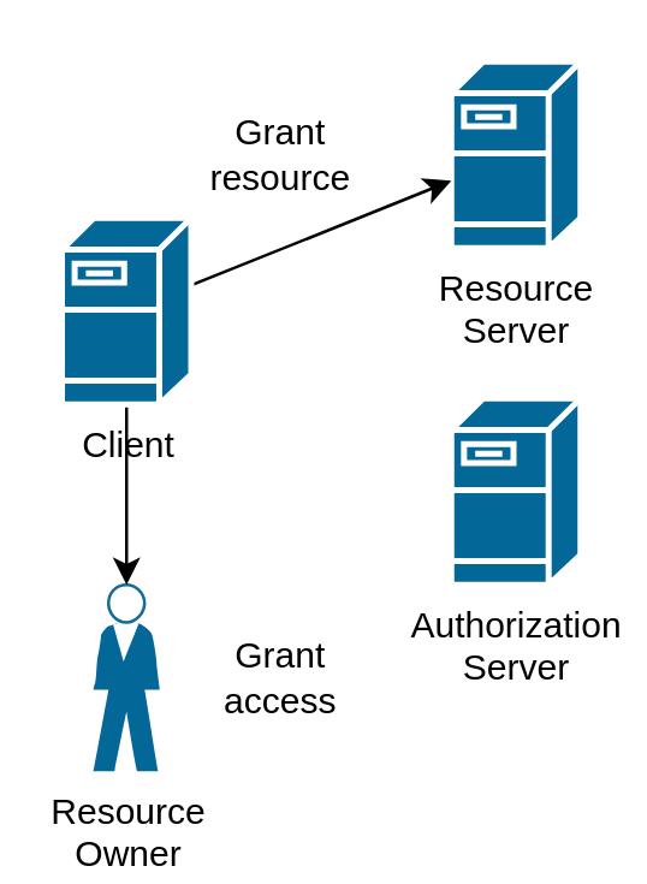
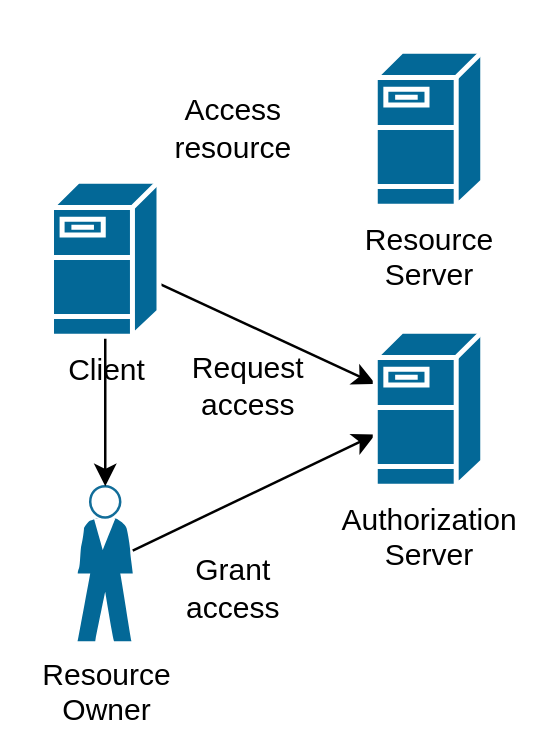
  <mxCell id="0" />
  <mxCell id="1" parent="0" />
+ <mxCell id="2" style="edgeStyle=none;html=1;" edge="1" parent="1" source="3" target="8"><mxGeometry relative="1" as="geometry"><mxPoint x="240" y="122" as="targetPoint" /></mxGeometry></mxCell>
  <mxCell id="3" value="Resource&lt;br&gt;Owner" style="shape=mxgraph.cisco.people.standing_man;sketch=0;html=1;pointerEvents=1;dashed=0;fillColor=#036897;strokeColor=#ffffff;strokeWidth=2;verticalLabelPosition=bottom;verticalAlign=top;align=center;outlineConnect=0;" vertex="1" parent="1"><mxGeometry x="30.5" y="194" width="22" height="62" as="geometry" /></mxCell>
  <mxCell id="4" value="Resource&lt;br&gt;Server" style="shape=mxgraph.cisco.servers.fileserver;sketch=0;html=1;pointerEvents=1;dashed=0;fillColor=#036897;strokeColor=#ffffff;strokeWidth=2;verticalLabelPosition=bottom;verticalAlign=top;align=center;outlineConnect=0;" vertex="1" parent="1"><mxGeometry x="149.5" y="20" width="43" height="62" as="geometry" /></mxCell>
- <mxCell id="5" style="edgeStyle=none;html=1;startArrow=none;startFill=0;endArrow=classic;endFill=1;" edge="1" parent="1" source="7" target="4"><mxGeometry relative="1" as="geometry" /></mxCell>
+ <mxCell id="5" style="edgeStyle=none;html=1;startArrow=none;startFill=0;endArrow=classic;endFill=1;" edge="1" parent="1" source="7" target="8"><mxGeometry relative="1" as="geometry" /></mxCell>
  <mxCell id="6" style="edgeStyle=none;html=1;" edge="1" parent="1" source="7" target="3"><mxGeometry relative="1" as="geometry" /></mxCell>
  <mxCell id="7" value="Client" style="shape=mxgraph.cisco.servers.fileserver;sketch=0;html=1;pointerEvents=1;dashed=0;fillColor=#036897;strokeColor=#ffffff;strokeWidth=2;verticalLabelPosition=bottom;verticalAlign=top;align=center;outlineConnect=0;" vertex="1" parent="1"><mxGeometry x="20" y="72" width="43" height="62" as="geometry" /></mxCell>
  <mxCell id="8" value="Authorization&lt;br&gt;Server" style="shape=mxgraph.cisco.servers.fileserver;sketch=0;html=1;pointerEvents=1;dashed=0;fillColor=#036897;strokeColor=#ffffff;strokeWidth=2;verticalLabelPosition=bottom;verticalAlign=top;align=center;outlineConnect=0;" vertex="1" parent="1"><mxGeometry x="149.5" y="132" width="43" height="62" as="geometry" /></mxCell>
- <mxCell id="10" value="Grant resource" style="text;html=1;strokeColor=none;fillColor=none;align=center;verticalAlign=middle;whiteSpace=wrap;rounded=0;" vertex="1" parent="1"><mxGeometry x="63" y="36" width="60" height="30" as="geometry" /></mxCell>
- <mxCell id="11" value="Grant access" style="text;html=1;strokeColor=none;fillColor=none;align=center;verticalAlign=middle;whiteSpace=wrap;rounded=0;" vertex="1" parent="1"><mxGeometry x="63" y="210" width="60" height="30" as="geometry" /></mxCell>
+ <mxCell id="9" value="Request&lt;br&gt;access" style="text;html=1;strokeColor=none;fillColor=none;align=center;verticalAlign=middle;whiteSpace=wrap;rounded=0;" vertex="1" parent="1"><mxGeometry x="69" y="139" width="60" height="30" as="geometry" /></mxCell>
+ <mxCell id="10" value="Access resource" style="text;html=1;strokeColor=none;fillColor=none;align=center;verticalAlign=middle;whiteSpace=wrap;rounded=0;" vertex="1" parent="1"><mxGeometry x="63" y="36" width="60" height="30" as="geometry" /></mxCell>
+ <mxCell id="11" value="Grant access" style="text;html=1;strokeColor=none;fillColor=none;align=center;verticalAlign=middle;whiteSpace=wrap;rounded=0;" vertex="1" parent="1"><mxGeometry x="63" y="220" width="60" height="30" as="geometry" /></mxCell>
